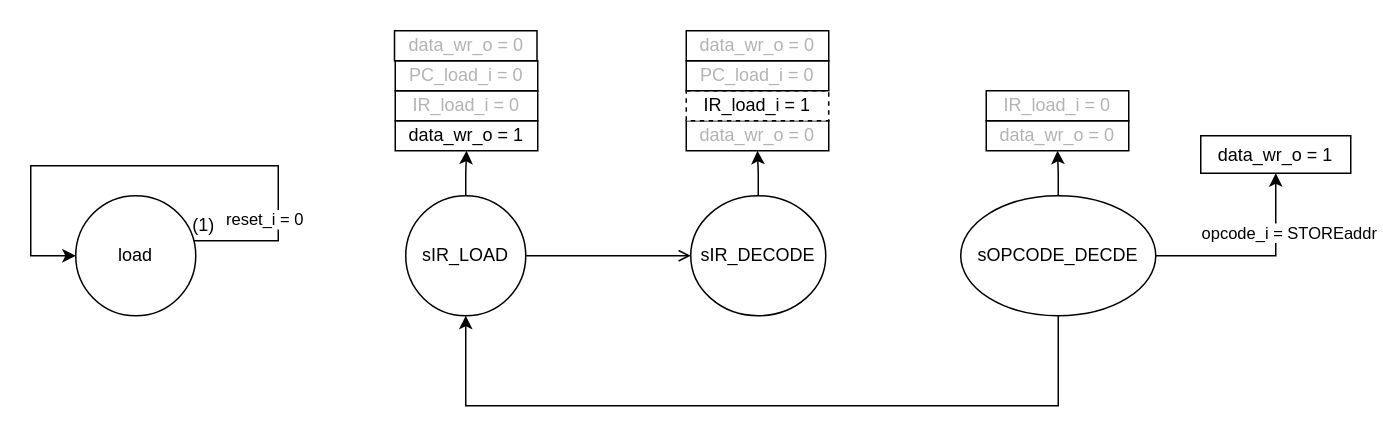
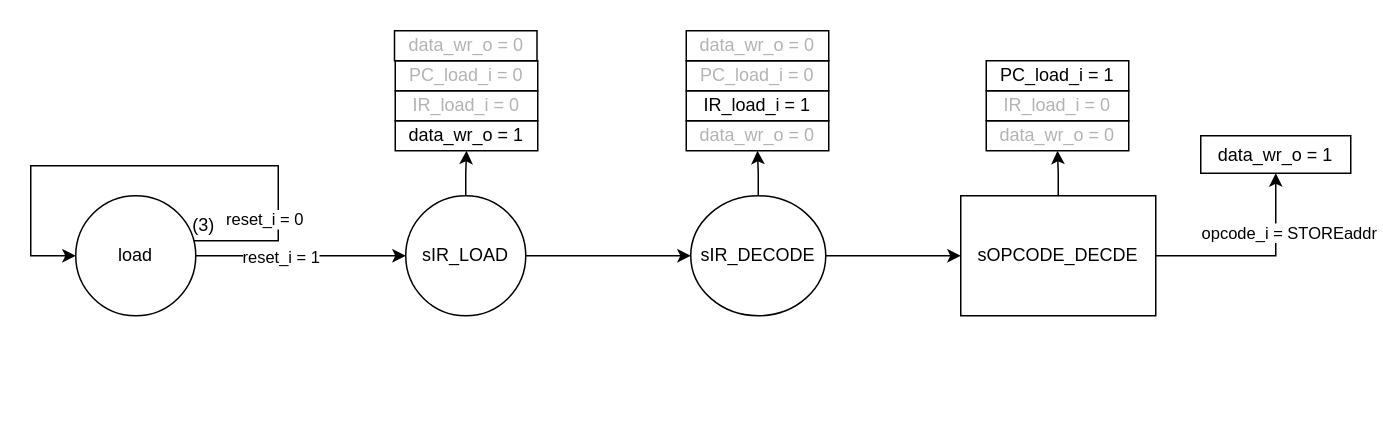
  <mxCell id="0" />
  <mxCell id="1" parent="0" />
  <mxCell id="2" style="edgeStyle=orthogonalEdgeStyle;html=1;rounded=0;" parent="1" source="6" target="6" edge="1"><mxGeometry relative="1" as="geometry"><mxPoint x="240" y="170" as="targetPoint" /><Array as="points"><mxPoint x="185" y="160" /><mxPoint x="185" y="110" /><mxPoint x="20" y="110" /><mxPoint x="20" y="170" /></Array></mxGeometry></mxCell>
  <mxCell id="3" value="reset_i = 0" style="edgeLabel;html=1;align=center;verticalAlign=middle;resizable=0;points=[];" parent="2" vertex="1" connectable="0"><mxGeometry x="-0.262" y="-1" relative="1" as="geometry"><mxPoint x="17" y="36" as="offset" /></mxGeometry></mxCell>
+ <mxCell id="4" style="edgeStyle=orthogonalEdgeStyle;rounded=0;html=1;" parent="1" source="6" target="10" edge="1"><mxGeometry relative="1" as="geometry"><mxPoint x="230" y="180" as="targetPoint" /><Array as="points" /></mxGeometry></mxCell>
+ <mxCell id="5" value="reset_i = 1" style="edgeLabel;html=1;align=center;verticalAlign=middle;resizable=0;points=[];" parent="4" vertex="1" connectable="0"><mxGeometry x="-0.244" y="1" relative="1" as="geometry"><mxPoint x="3" y="1" as="offset" /></mxGeometry></mxCell>
  <mxCell id="6" value="load" style="ellipse;whiteSpace=wrap;html=1;" parent="1" vertex="1"><mxGeometry x="50" y="130" width="80" height="80" as="geometry" /></mxCell>
- <mxCell id="7" value="(1)" style="text;html=1;align=center;verticalAlign=middle;resizable=0;points=[];autosize=1;strokeColor=none;fillColor=none;" parent="1" vertex="1"><mxGeometry x="115" y="135" width="40" height="30" as="geometry" /></mxCell>
- <mxCell id="8" style="edgeStyle=orthogonalEdgeStyle;rounded=0;html=1;endArrow=open;" parent="1" source="10" target="13" edge="1"><mxGeometry relative="1" as="geometry" /></mxCell>
+ <mxCell id="7" value="(3)" style="text;html=1;align=center;verticalAlign=middle;resizable=0;points=[];autosize=1;strokeColor=none;fillColor=none;" parent="1" vertex="1"><mxGeometry x="115" y="135" width="40" height="30" as="geometry" /></mxCell>
+ <mxCell id="8" style="edgeStyle=orthogonalEdgeStyle;rounded=0;html=1;" parent="1" source="10" target="13" edge="1"><mxGeometry relative="1" as="geometry" /></mxCell>
  <mxCell id="9" style="edgeStyle=orthogonalEdgeStyle;rounded=0;html=1;" parent="1" source="10" target="18" edge="1"><mxGeometry relative="1" as="geometry" /></mxCell>
  <mxCell id="10" value="sIR_LOAD" style="ellipse;whiteSpace=wrap;html=1;" parent="1" vertex="1"><mxGeometry x="270" y="130" width="80" height="80" as="geometry" /></mxCell>
+ <mxCell id="11" style="edgeStyle=orthogonalEdgeStyle;rounded=0;html=1;" parent="1" source="13" target="17" edge="1"><mxGeometry relative="1" as="geometry" /></mxCell>
  <mxCell id="12" style="edgeStyle=orthogonalEdgeStyle;rounded=0;html=1;" parent="1" source="13" target="23" edge="1"><mxGeometry relative="1" as="geometry"><mxPoint x="505" y="100" as="targetPoint" /><Array as="points" /></mxGeometry></mxCell>
  <mxCell id="13" value="sIR_DECODE" style="ellipse;whiteSpace=wrap;html=1;" parent="1" vertex="1"><mxGeometry x="460" y="130" width="90" height="80" as="geometry" /></mxCell>
  <mxCell id="14" style="edgeStyle=orthogonalEdgeStyle;rounded=0;html=1;" parent="1" source="17" target="26" edge="1"><mxGeometry relative="1" as="geometry"><mxPoint x="705" y="100" as="targetPoint" /></mxGeometry></mxCell>
- <mxCell id="15" style="edgeStyle=orthogonalEdgeStyle;rounded=0;html=1;" parent="1" source="17" target="10" edge="1"><mxGeometry relative="1" as="geometry"><Array as="points"><mxPoint x="705" y="270" /><mxPoint x="310" y="270" /></Array></mxGeometry></mxCell>
  <mxCell id="16" style="edgeStyle=orthogonalEdgeStyle;rounded=0;html=1;" parent="1" source="17" target="19" edge="1"><mxGeometry relative="1" as="geometry" /></mxCell>
- <mxCell id="17" value="sOPCODE_DECDE" style="ellipse;whiteSpace=wrap;html=1;" parent="1" vertex="1"><mxGeometry x="640" y="130" width="130" height="80" as="geometry" /></mxCell>
+ <mxCell id="17" value="sOPCODE_DECDE" style="whiteSpace=wrap;html=1;rounded=0;" parent="1" vertex="1"><mxGeometry x="640" y="130" width="130" height="80" as="geometry" /></mxCell>
  <mxCell id="18" value="data_wr_o = 1" style="whiteSpace=wrap;html=1;" parent="1" vertex="1"><mxGeometry x="263" y="80" width="95" height="20" as="geometry" /></mxCell>
  <mxCell id="19" value="data_wr_o = 1" style="whiteSpace=wrap;html=1;" parent="1" vertex="1"><mxGeometry x="800" y="90" width="100" height="25" as="geometry" /></mxCell>
  <mxCell id="20" value="opcode_i = STOREaddr" style="edgeLabel;html=1;align=center;verticalAlign=middle;resizable=0;points=[];" parent="1" vertex="1" connectable="0"><mxGeometry x="858" y="154.997" as="geometry" /></mxCell>
  <mxCell id="21" value="IR_load_i = 0" style="whiteSpace=wrap;html=1;fontColor=#B3B3B3;" parent="1" vertex="1"><mxGeometry x="263" y="60" width="95" height="20" as="geometry" /></mxCell>
  <mxCell id="22" value="PC_load_i = 0" style="whiteSpace=wrap;html=1;fontColor=#B3B3B3;" parent="1" vertex="1"><mxGeometry x="263" y="40" width="95" height="20" as="geometry" /></mxCell>
  <mxCell id="23" value="data_wr_o = 0" style="whiteSpace=wrap;html=1;fontColor=#B3B3B3;" parent="1" vertex="1"><mxGeometry x="457" y="80" width="95" height="20" as="geometry" /></mxCell>
- <mxCell id="24" value="IR_load_i = 1" style="whiteSpace=wrap;html=1;dashed=1;" parent="1" vertex="1"><mxGeometry x="457" y="60" width="95" height="20" as="geometry" /></mxCell>
+ <mxCell id="24" value="IR_load_i = 1" style="whiteSpace=wrap;html=1;" parent="1" vertex="1"><mxGeometry x="457" y="60" width="95" height="20" as="geometry" /></mxCell>
  <mxCell id="25" value="PC_load_i = 0" style="whiteSpace=wrap;html=1;fontColor=#B3B3B3;" parent="1" vertex="1"><mxGeometry x="457" y="40" width="95" height="20" as="geometry" /></mxCell>
  <mxCell id="26" value="data_wr_o = 0" style="whiteSpace=wrap;html=1;fontColor=#B3B3B3;" parent="1" vertex="1"><mxGeometry x="657" y="80" width="95" height="20" as="geometry" /></mxCell>
  <mxCell id="27" value="IR_load_i = 0" style="whiteSpace=wrap;html=1;fontColor=#B3B3B3;" parent="1" vertex="1"><mxGeometry x="657" y="60" width="95" height="20" as="geometry" /></mxCell>
+ <mxCell id="28" value="PC_load_i = 1" style="whiteSpace=wrap;html=1;" parent="1" vertex="1"><mxGeometry x="657" y="40" width="95" height="20" as="geometry" /></mxCell>
  <mxCell id="29" value="&lt;span style=&quot;&quot;&gt;data_wr_o = 0&lt;/span&gt;" style="whiteSpace=wrap;html=1;fontColor=#B3B3B3;" parent="1" vertex="1"><mxGeometry x="457" y="20" width="95" height="20" as="geometry" /></mxCell>
  <mxCell id="30" value="&lt;span style=&quot;&quot;&gt;data_wr_o = 0&lt;/span&gt;" style="whiteSpace=wrap;html=1;fontColor=#B3B3B3;" parent="1" vertex="1"><mxGeometry x="262.5" y="20" width="95" height="20" as="geometry" /></mxCell>
